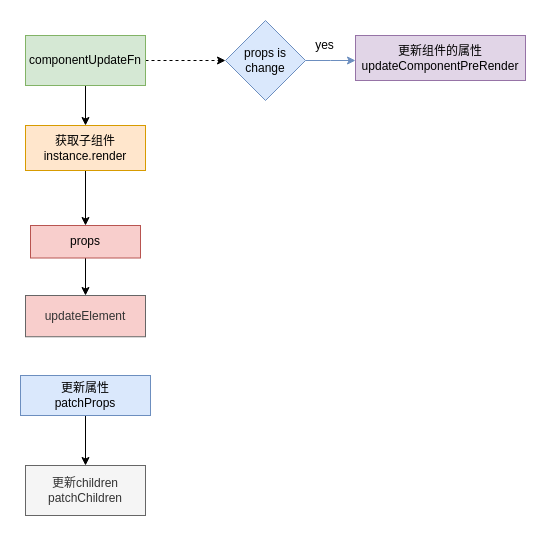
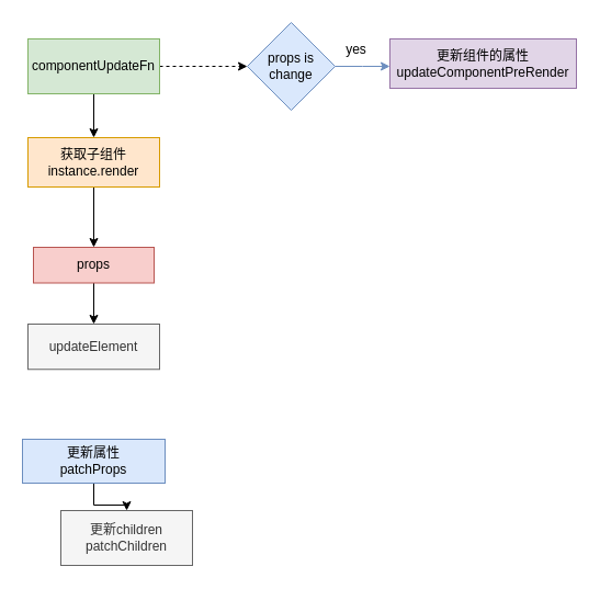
  <mxCell id="0" />
  <mxCell id="1" parent="0" />
  <mxCell id="2" value="" style="edgeStyle=orthogonalEdgeStyle;rounded=0;orthogonalLoop=1;jettySize=auto;html=1;dashed=1;" edge="1" parent="1" source="4" target="6"><mxGeometry relative="1" as="geometry" /></mxCell>
  <mxCell id="3" value="" style="edgeStyle=orthogonalEdgeStyle;rounded=0;orthogonalLoop=1;jettySize=auto;html=1;" edge="1" parent="1" source="4" target="10"><mxGeometry relative="1" as="geometry" /></mxCell>
  <mxCell id="4" value="componentUpdateFn" style="rounded=0;whiteSpace=wrap;html=1;fillColor=#d5e8d4;strokeColor=#82b366;" vertex="1" parent="1"><mxGeometry x="25" y="35" width="120" height="50" as="geometry" /></mxCell>
  <mxCell id="5" style="edgeStyle=orthogonalEdgeStyle;rounded=0;orthogonalLoop=1;jettySize=auto;html=1;fillColor=#dae8fc;strokeColor=#6c8ebf;" edge="1" parent="1" source="6"><mxGeometry relative="1" as="geometry"><mxPoint x="355" y="60" as="targetPoint" /></mxGeometry></mxCell>
  <mxCell id="6" value="props is change" style="rhombus;whiteSpace=wrap;html=1;fillColor=#dae8fc;strokeColor=#6c8ebf;rounded=0;" vertex="1" parent="1"><mxGeometry x="225" y="20" width="80" height="80" as="geometry" /></mxCell>
  <mxCell id="7" value="yes" style="text;html=1;align=center;verticalAlign=middle;resizable=0;points=[];autosize=1;strokeColor=none;fillColor=none;" vertex="1" parent="1"><mxGeometry x="309" y="35" width="30" height="20" as="geometry" /></mxCell>
  <mxCell id="8" value="更新组件的属性updateComponentPreRender" style="rounded=0;whiteSpace=wrap;html=1;fillColor=#e1d5e7;strokeColor=#9673a6;" vertex="1" parent="1"><mxGeometry x="355" y="35" width="170" height="45" as="geometry" /></mxCell>
  <mxCell id="9" value="" style="edgeStyle=orthogonalEdgeStyle;rounded=0;orthogonalLoop=1;jettySize=auto;html=1;" edge="1" parent="1" source="10" target="12"><mxGeometry relative="1" as="geometry" /></mxCell>
  <mxCell id="10" value="获取子组件instance.render" style="whiteSpace=wrap;html=1;fillColor=#ffe6cc;strokeColor=#d79b00;rounded=0;" vertex="1" parent="1"><mxGeometry x="25" y="125" width="120" height="45" as="geometry" /></mxCell>
  <mxCell id="11" value="" style="edgeStyle=orthogonalEdgeStyle;rounded=0;orthogonalLoop=1;jettySize=auto;html=1;" edge="1" parent="1" source="12" target="13"><mxGeometry relative="1" as="geometry" /></mxCell>
  <mxCell id="12" value="props" style="whiteSpace=wrap;html=1;fillColor=#f8cecc;strokeColor=#b85450;rounded=0;" vertex="1" parent="1"><mxGeometry x="30" y="225" width="110" height="32.5" as="geometry" /></mxCell>
- <mxCell id="13" value="updateElement" style="whiteSpace=wrap;html=1;fillColor=#f8cecc;strokeColor=#666666;rounded=0;fontColor=#333333;" vertex="1" parent="1"><mxGeometry x="25" y="295" width="120" height="41.25" as="geometry" /></mxCell>
+ <mxCell id="13" value="updateElement" style="whiteSpace=wrap;html=1;fillColor=#f5f5f5;strokeColor=#666666;rounded=0;fontColor=#333333;" vertex="1" parent="1"><mxGeometry x="25" y="295" width="120" height="41.25" as="geometry" /></mxCell>
  <mxCell id="14" value="" style="edgeStyle=orthogonalEdgeStyle;rounded=0;orthogonalLoop=1;jettySize=auto;html=1;" edge="1" parent="1" source="15" target="16"><mxGeometry relative="1" as="geometry" /></mxCell>
- <mxCell id="15" value="更新属性&lt;br&gt;patchProps" style="whiteSpace=wrap;html=1;fillColor=#dae8fc;strokeColor=#6c8ebf;rounded=0;" vertex="1" parent="1"><mxGeometry x="20" y="375" width="130" height="40" as="geometry" /></mxCell>
- <mxCell id="16" value="更新children&lt;br&gt;patchChildren" style="whiteSpace=wrap;html=1;fillColor=#f5f5f5;strokeColor=#666666;fontColor=#333333;rounded=0;" vertex="1" parent="1"><mxGeometry x="25" y="465" width="120" height="50" as="geometry" /></mxCell>
+ <mxCell id="15" value="更新属性&lt;br&gt;patchProps" style="whiteSpace=wrap;html=1;fillColor=#dae8fc;strokeColor=#6c8ebf;rounded=0;" vertex="1" parent="1"><mxGeometry x="20" y="400" width="130" height="40" as="geometry" /></mxCell>
+ <mxCell id="16" value="更新children&lt;br&gt;patchChildren" style="whiteSpace=wrap;html=1;fillColor=#f5f5f5;strokeColor=#666666;fontColor=#333333;rounded=0;" vertex="1" parent="1"><mxGeometry x="55" y="465" width="120" height="50" as="geometry" /></mxCell>
